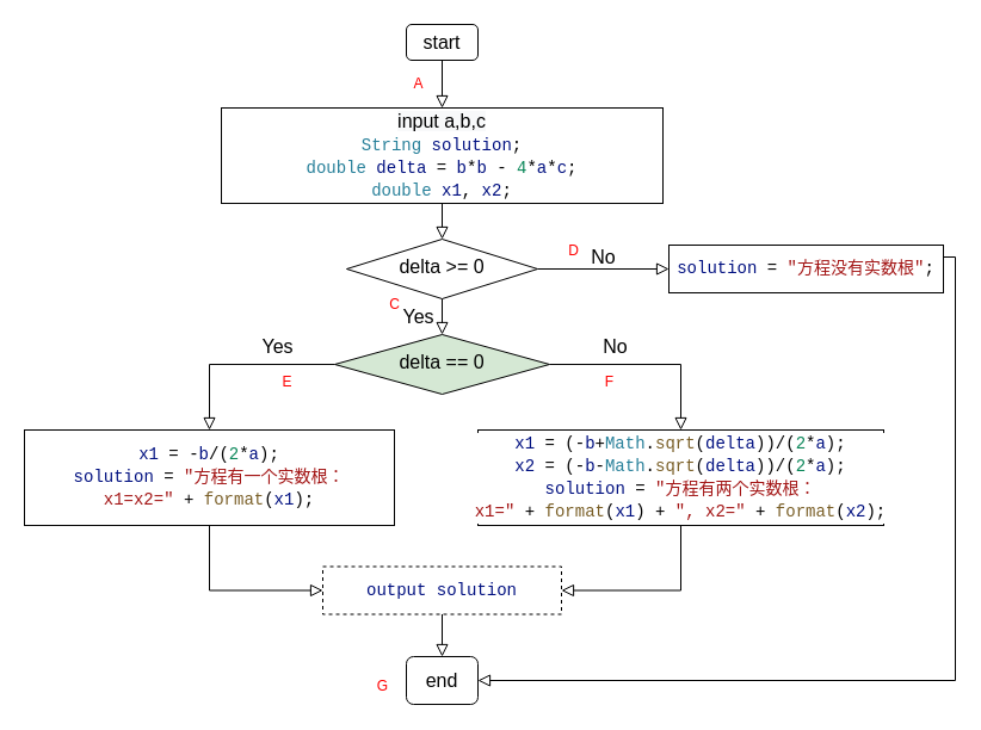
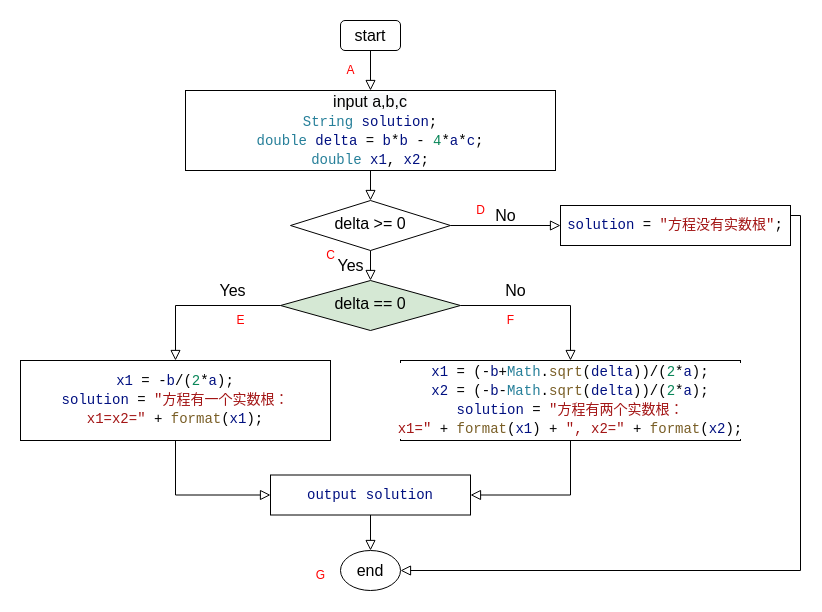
  <mxCell id="0" />
  <mxCell id="1" parent="0" />
  <mxCell id="2" value="start" style="rounded=1;whiteSpace=wrap;html=1;fontSize=16;glass=0;strokeWidth=1;shadow=0;" parent="1" vertex="1"><mxGeometry x="340" y="20" width="60" height="30" as="geometry" /></mxCell>
  <mxCell id="3" value="Yes" style="rounded=0;html=1;jettySize=auto;orthogonalLoop=1;fontSize=16;endArrow=block;endFill=0;endSize=8;strokeWidth=1;shadow=0;labelBackgroundColor=none;edgeStyle=orthogonalEdgeStyle;" parent="1" source="5" target="9" edge="1"><mxGeometry y="20" relative="1" as="geometry"><mxPoint as="offset" /></mxGeometry></mxCell>
  <mxCell id="4" value="No" style="edgeStyle=orthogonalEdgeStyle;rounded=0;html=1;jettySize=auto;orthogonalLoop=1;fontSize=16;endArrow=block;endFill=0;endSize=8;strokeWidth=1;shadow=0;labelBackgroundColor=none;" parent="1" source="5" target="6" edge="1"><mxGeometry y="10" relative="1" as="geometry"><mxPoint as="offset" /></mxGeometry></mxCell>
  <mxCell id="5" value="delta &amp;gt;= 0" style="rhombus;whiteSpace=wrap;html=1;shadow=0;fontFamily=Helvetica;fontSize=16;align=center;strokeWidth=1;spacing=6;spacingTop=-4;" parent="1" vertex="1"><mxGeometry x="290" y="200" width="160" height="50" as="geometry" /></mxCell>
  <mxCell id="6" value="&lt;div style=&quot;background-color: rgb(255 , 255 , 255) ; font-family: &amp;#34;consolas&amp;#34; , &amp;#34;courier new&amp;#34; , monospace ; font-size: 14px ; line-height: 19px&quot;&gt;&lt;span style=&quot;color: #001080&quot;&gt;solution&lt;/span&gt;&amp;nbsp;=&amp;nbsp;&lt;span style=&quot;color: #a31515&quot;&gt;&quot;方程没有实数根&quot;&lt;/span&gt;;&lt;/div&gt;" style="rounded=0;whiteSpace=wrap;html=1;fontSize=16;glass=0;strokeWidth=1;shadow=0;" parent="1" vertex="1"><mxGeometry x="560" y="205" width="230" height="40" as="geometry" /></mxCell>
  <mxCell id="7" value="No" style="rounded=0;html=1;jettySize=auto;orthogonalLoop=1;fontSize=16;endArrow=block;endFill=0;endSize=8;strokeWidth=1;shadow=0;labelBackgroundColor=none;edgeStyle=orthogonalEdgeStyle;entryX=0.5;entryY=0;entryDx=0;entryDy=0;exitX=1;exitY=0.5;exitDx=0;exitDy=0;" parent="1" source="9" target="10" edge="1"><mxGeometry x="-0.33" y="15" relative="1" as="geometry"><mxPoint as="offset" /><mxPoint x="520" y="305" as="targetPoint" /></mxGeometry></mxCell>
  <mxCell id="8" value="Yes&lt;br&gt;" style="edgeStyle=orthogonalEdgeStyle;rounded=0;html=1;jettySize=auto;orthogonalLoop=1;fontSize=16;endArrow=block;endFill=0;endSize=8;strokeWidth=1;shadow=0;labelBackgroundColor=none;exitX=0;exitY=0.5;exitDx=0;exitDy=0;" parent="1" source="9" target="11" edge="1"><mxGeometry x="-0.394" y="-15" relative="1" as="geometry"><mxPoint as="offset" /></mxGeometry></mxCell>
  <mxCell id="9" value="delta == 0" style="rhombus;whiteSpace=wrap;html=1;shadow=0;fontFamily=Helvetica;fontSize=16;align=center;strokeWidth=1;spacing=6;spacingTop=-4;fillColor=#d5e8d4;" parent="1" vertex="1"><mxGeometry x="280" y="280" width="180" height="50" as="geometry" /></mxCell>
  <mxCell id="10" value="&lt;div style=&quot;background-color: rgb(255 , 255 , 255) ; font-family: &amp;#34;consolas&amp;#34; , &amp;#34;courier new&amp;#34; , monospace ; font-size: 14px ; line-height: 19px&quot;&gt;&lt;div style=&quot;font-family: &amp;#34;consolas&amp;#34; , &amp;#34;courier new&amp;#34; , monospace ; line-height: 19px&quot;&gt;&lt;span style=&quot;color: #001080&quot;&gt;x1&lt;/span&gt;&amp;nbsp;=&amp;nbsp;(-&lt;span style=&quot;color: #001080&quot;&gt;b&lt;/span&gt;+&lt;span style=&quot;color: #267f99&quot;&gt;Math&lt;/span&gt;.&lt;span style=&quot;color: #795e26&quot;&gt;sqrt&lt;/span&gt;(&lt;span style=&quot;color: #001080&quot;&gt;delta&lt;/span&gt;))/(&lt;span style=&quot;color: #098658&quot;&gt;2&lt;/span&gt;*&lt;span style=&quot;color: #001080&quot;&gt;a&lt;/span&gt;);&lt;/div&gt;&lt;div style=&quot;font-family: &amp;#34;consolas&amp;#34; , &amp;#34;courier new&amp;#34; , monospace ; line-height: 19px&quot;&gt;&lt;div style=&quot;font-family: &amp;#34;consolas&amp;#34; , &amp;#34;courier new&amp;#34; , monospace ; line-height: 19px&quot;&gt;&lt;span style=&quot;color: #001080&quot;&gt;x2&lt;/span&gt;&amp;nbsp;=&amp;nbsp;(-&lt;span style=&quot;color: #001080&quot;&gt;b&lt;/span&gt;-&lt;span style=&quot;color: #267f99&quot;&gt;Math&lt;/span&gt;.&lt;span style=&quot;color: #795e26&quot;&gt;sqrt&lt;/span&gt;(&lt;span style=&quot;color: #001080&quot;&gt;delta&lt;/span&gt;))/(&lt;span style=&quot;color: #098658&quot;&gt;2&lt;/span&gt;*&lt;span style=&quot;color: #001080&quot;&gt;a&lt;/span&gt;);&lt;/div&gt;&lt;div style=&quot;font-family: &amp;#34;consolas&amp;#34; , &amp;#34;courier new&amp;#34; , monospace ; line-height: 19px&quot;&gt;&lt;div style=&quot;font-family: &amp;#34;consolas&amp;#34; , &amp;#34;courier new&amp;#34; , monospace ; line-height: 19px&quot;&gt;&lt;span style=&quot;color: #001080&quot;&gt;solution&lt;/span&gt;&amp;nbsp;=&amp;nbsp;&lt;span style=&quot;color: #a31515&quot;&gt;&quot;方程有两个实数根：x1=&quot;&lt;/span&gt;&amp;nbsp;+&amp;nbsp;&lt;span style=&quot;color: #795e26&quot;&gt;format&lt;/span&gt;(&lt;span style=&quot;color: #001080&quot;&gt;x1&lt;/span&gt;)&amp;nbsp;+&amp;nbsp;&lt;span style=&quot;color: #a31515&quot;&gt;&quot;,&amp;nbsp;x2=&quot;&lt;/span&gt;&amp;nbsp;+&amp;nbsp;&lt;span style=&quot;color: #795e26&quot;&gt;format&lt;/span&gt;(&lt;span style=&quot;color: #001080&quot;&gt;x2&lt;/span&gt;);&lt;/div&gt;&lt;/div&gt;&lt;/div&gt;&lt;/div&gt;" style="rounded=0;whiteSpace=wrap;html=1;fontSize=16;glass=0;strokeWidth=1;shadow=0;" parent="1" vertex="1"><mxGeometry x="400" y="360" width="340" height="80" as="geometry" /></mxCell>
  <mxCell id="11" value="&lt;div style=&quot;background-color: rgb(255 , 255 , 255) ; font-family: &amp;#34;consolas&amp;#34; , &amp;#34;courier new&amp;#34; , monospace ; font-size: 14px ; line-height: 19px&quot;&gt;&lt;div style=&quot;font-family: &amp;#34;consolas&amp;#34; , &amp;#34;courier new&amp;#34; , monospace ; line-height: 19px&quot;&gt;&lt;div&gt;&lt;span style=&quot;color: #001080&quot;&gt;x1&lt;/span&gt;&amp;nbsp;=&amp;nbsp;-&lt;span style=&quot;color: #001080&quot;&gt;b&lt;/span&gt;/(&lt;span style=&quot;color: #098658&quot;&gt;2&lt;/span&gt;*&lt;span style=&quot;color: #001080&quot;&gt;a&lt;/span&gt;);&lt;/div&gt;&lt;div&gt;&lt;span style=&quot;color: rgb(0 , 16 , 128)&quot;&gt;solution&lt;/span&gt;&amp;nbsp;=&amp;nbsp;&lt;span style=&quot;color: rgb(163 , 21 , 21)&quot;&gt;&quot;方程有一个实数根：x1=x2=&quot;&lt;/span&gt;&amp;nbsp;+&amp;nbsp;&lt;span style=&quot;color: rgb(121 , 94 , 38)&quot;&gt;format&lt;/span&gt;(&lt;span style=&quot;color: rgb(0 , 16 , 128)&quot;&gt;x1&lt;/span&gt;);&lt;/div&gt;&lt;/div&gt;&lt;/div&gt;" style="rounded=0;whiteSpace=wrap;html=1;fontSize=16;glass=0;strokeWidth=1;shadow=0;" parent="1" vertex="1"><mxGeometry x="20" y="360" width="310" height="80" as="geometry" /></mxCell>
- <mxCell id="12" value="&lt;div style=&quot;background-color: rgb(255 , 255 , 255) ; font-family: &amp;#34;consolas&amp;#34; , &amp;#34;courier new&amp;#34; , monospace ; font-size: 14px ; line-height: 19px&quot;&gt;&lt;font color=&quot;#001080&quot;&gt;output solution&lt;/font&gt;&lt;/div&gt;" style="rounded=0;whiteSpace=wrap;html=1;fontSize=16;glass=0;strokeWidth=1;shadow=0;dashed=1;" parent="1" vertex="1"><mxGeometry x="270" y="474.5" width="200" height="40" as="geometry" /></mxCell>
+ <mxCell id="12" value="&lt;div style=&quot;background-color: rgb(255 , 255 , 255) ; font-family: &amp;#34;consolas&amp;#34; , &amp;#34;courier new&amp;#34; , monospace ; font-size: 14px ; line-height: 19px&quot;&gt;&lt;font color=&quot;#001080&quot;&gt;output solution&lt;/font&gt;&lt;/div&gt;" style="rounded=0;whiteSpace=wrap;html=1;fontSize=16;glass=0;strokeWidth=1;shadow=0;" parent="1" vertex="1"><mxGeometry x="270" y="474.5" width="200" height="40" as="geometry" /></mxCell>
  <mxCell id="13" value="" style="rounded=0;html=1;jettySize=auto;orthogonalLoop=1;fontSize=16;endArrow=block;endFill=0;endSize=8;strokeWidth=1;shadow=0;labelBackgroundColor=none;edgeStyle=orthogonalEdgeStyle;exitX=0.5;exitY=1;exitDx=0;exitDy=0;entryX=0.5;entryY=0;entryDx=0;entryDy=0;" parent="1" source="2" target="16" edge="1"><mxGeometry y="20" relative="1" as="geometry"><mxPoint as="offset" /><mxPoint x="380" y="70" as="sourcePoint" /><mxPoint x="370" y="30" as="targetPoint" /></mxGeometry></mxCell>
  <mxCell id="14" value="" style="rounded=0;html=1;jettySize=auto;orthogonalLoop=1;fontSize=16;endArrow=block;endFill=0;endSize=8;strokeWidth=1;shadow=0;labelBackgroundColor=none;edgeStyle=orthogonalEdgeStyle;exitX=0.5;exitY=1;exitDx=0;exitDy=0;entryX=1;entryY=0.5;entryDx=0;entryDy=0;" parent="1" source="10" target="12" edge="1"><mxGeometry y="20" relative="1" as="geometry"><mxPoint as="offset" /><mxPoint x="730" y="350" as="sourcePoint" /><mxPoint x="730" y="565" as="targetPoint" /></mxGeometry></mxCell>
  <mxCell id="15" value="" style="rounded=0;html=1;jettySize=auto;orthogonalLoop=1;fontSize=16;endArrow=block;endFill=0;endSize=8;strokeWidth=1;shadow=0;labelBackgroundColor=none;edgeStyle=orthogonalEdgeStyle;entryX=0;entryY=0.5;entryDx=0;entryDy=0;exitX=0.5;exitY=1;exitDx=0;exitDy=0;" parent="1" source="11" target="12" edge="1"><mxGeometry y="20" relative="1" as="geometry"><mxPoint as="offset" /><mxPoint x="740" y="360" as="sourcePoint" /><mxPoint x="740" y="575" as="targetPoint" /></mxGeometry></mxCell>
  <mxCell id="16" value="&lt;div style=&quot;background-color: rgb(255 , 255 , 255) ; font-family: &amp;#34;consolas&amp;#34; , &amp;#34;courier new&amp;#34; , monospace ; font-size: 14px ; line-height: 19px&quot;&gt;&lt;div style=&quot;font-family: &amp;#34;consolas&amp;#34; , &amp;#34;courier new&amp;#34; , monospace ; line-height: 19px&quot;&gt;&lt;div&gt;&lt;span style=&quot;font-family: &amp;#34;helvetica&amp;#34; ; font-size: 16px ; background-color: rgb(248 , 249 , 250)&quot;&gt;input a,b,c&lt;/span&gt;&lt;span style=&quot;color: #267f99&quot;&gt;&lt;br&gt;&lt;/span&gt;&lt;/div&gt;&lt;div&gt;&lt;span style=&quot;color: #267f99&quot;&gt;String&lt;/span&gt;&amp;nbsp;&lt;span style=&quot;color: #001080&quot;&gt;solution&lt;/span&gt;;&lt;/div&gt;&lt;div&gt;&lt;span style=&quot;color: rgb(38 , 127 , 153)&quot;&gt;double&lt;/span&gt;&amp;nbsp;&lt;span style=&quot;color: rgb(0 , 16 , 128)&quot;&gt;delta&lt;/span&gt;&amp;nbsp;=&amp;nbsp;&lt;span style=&quot;color: rgb(0 , 16 , 128)&quot;&gt;b&lt;/span&gt;*&lt;span style=&quot;color: rgb(0 , 16 , 128)&quot;&gt;b&lt;/span&gt;&amp;nbsp;-&amp;nbsp;&lt;span style=&quot;color: rgb(9 , 134 , 88)&quot;&gt;4&lt;/span&gt;*&lt;span style=&quot;color: rgb(0 , 16 , 128)&quot;&gt;a&lt;/span&gt;*&lt;span style=&quot;color: rgb(0 , 16 , 128)&quot;&gt;c&lt;/span&gt;;&lt;/div&gt;&lt;div&gt;&lt;span style=&quot;color: rgb(38 , 127 , 153)&quot;&gt;double&lt;/span&gt;&amp;nbsp;&lt;span style=&quot;color: rgb(0 , 16 , 128)&quot;&gt;x1&lt;/span&gt;,&amp;nbsp;&lt;span style=&quot;color: rgb(0 , 16 , 128)&quot;&gt;x2&lt;/span&gt;;&lt;/div&gt;&lt;/div&gt;&lt;/div&gt;" style="rounded=0;whiteSpace=wrap;html=1;fontSize=16;glass=0;strokeWidth=1;shadow=0;" parent="1" vertex="1"><mxGeometry x="185" y="90" width="370" height="80" as="geometry" /></mxCell>
  <mxCell id="17" value="" style="rounded=0;html=1;jettySize=auto;orthogonalLoop=1;fontSize=16;endArrow=block;endFill=0;endSize=8;strokeWidth=1;shadow=0;labelBackgroundColor=none;edgeStyle=orthogonalEdgeStyle;entryX=0.5;entryY=0;entryDx=0;entryDy=0;exitX=0.5;exitY=1;exitDx=0;exitDy=0;" parent="1" source="16" target="5" edge="1"><mxGeometry y="20" relative="1" as="geometry"><mxPoint as="offset" /><mxPoint x="380" y="80" as="sourcePoint" /><mxPoint x="380" y="120" as="targetPoint" /></mxGeometry></mxCell>
- <mxCell id="18" value="end" style="rounded=1;whiteSpace=wrap;html=1;fontSize=16;glass=0;strokeWidth=1;shadow=0;" parent="1" vertex="1"><mxGeometry x="340" y="550" width="60" height="40" as="geometry" /></mxCell>
+ <mxCell id="18" value="end" style="ellipse;whiteSpace=wrap;html=1;fontSize=16;glass=0;strokeWidth=1;shadow=0;" parent="1" vertex="1"><mxGeometry x="340" y="550" width="60" height="40" as="geometry" /></mxCell>
  <mxCell id="19" value="" style="rounded=0;html=1;jettySize=auto;orthogonalLoop=1;fontSize=16;endArrow=block;endFill=0;endSize=8;strokeWidth=1;shadow=0;labelBackgroundColor=none;edgeStyle=orthogonalEdgeStyle;entryX=0.5;entryY=0;entryDx=0;entryDy=0;exitX=0.5;exitY=1;exitDx=0;exitDy=0;" parent="1" source="12" target="18" edge="1"><mxGeometry y="20" relative="1" as="geometry"><mxPoint as="offset" /><mxPoint x="340" y="840" as="sourcePoint" /><mxPoint x="390" y="1400" as="targetPoint" /></mxGeometry></mxCell>
  <mxCell id="20" value="" style="rounded=0;html=1;jettySize=auto;orthogonalLoop=1;fontSize=16;endArrow=block;endFill=0;endSize=8;strokeWidth=1;shadow=0;labelBackgroundColor=none;edgeStyle=orthogonalEdgeStyle;exitX=1;exitY=0.5;exitDx=0;exitDy=0;entryX=1;entryY=0.5;entryDx=0;entryDy=0;" parent="1" source="6" target="18" edge="1"><mxGeometry y="20" relative="1" as="geometry"><mxPoint as="offset" /><mxPoint x="780" y="120" as="sourcePoint" /><mxPoint x="530" y="964.286" as="targetPoint" /><Array as="points"><mxPoint x="800" y="215" /><mxPoint x="800" y="570" /></Array></mxGeometry></mxCell>
  <mxCell id="21" value="&lt;font color=&quot;#ff0000&quot;&gt;A&lt;/font&gt;" style="text;html=1;align=center;verticalAlign=middle;resizable=0;points=[];autosize=1;strokeColor=none;" vertex="1" parent="1"><mxGeometry x="340" y="60" width="20" height="20" as="geometry" /></mxCell>
  <mxCell id="22" value="&lt;font color=&quot;#ff0000&quot;&gt;C&lt;/font&gt;" style="text;html=1;align=center;verticalAlign=middle;resizable=0;points=[];autosize=1;strokeColor=none;" vertex="1" parent="1"><mxGeometry x="320" y="245" width="20" height="20" as="geometry" /></mxCell>
  <mxCell id="23" value="&lt;font color=&quot;#ff0000&quot;&gt;D&lt;/font&gt;" style="text;html=1;align=center;verticalAlign=middle;resizable=0;points=[];autosize=1;strokeColor=none;" vertex="1" parent="1"><mxGeometry x="470" y="200" width="20" height="20" as="geometry" /></mxCell>
  <mxCell id="24" value="&lt;font color=&quot;#ff0000&quot;&gt;E&lt;/font&gt;" style="text;html=1;align=center;verticalAlign=middle;resizable=0;points=[];autosize=1;strokeColor=none;" vertex="1" parent="1"><mxGeometry x="230" y="310" width="20" height="20" as="geometry" /></mxCell>
  <mxCell id="25" value="&lt;font color=&quot;#ff0000&quot;&gt;F&lt;/font&gt;" style="text;html=1;align=center;verticalAlign=middle;resizable=0;points=[];autosize=1;strokeColor=none;" vertex="1" parent="1"><mxGeometry x="500" y="310" width="20" height="20" as="geometry" /></mxCell>
  <mxCell id="26" value="&lt;font color=&quot;#ff0000&quot;&gt;G&lt;/font&gt;" style="text;html=1;align=center;verticalAlign=middle;resizable=0;points=[];autosize=1;strokeColor=none;" vertex="1" parent="1"><mxGeometry x="310" y="564.5" width="20" height="20" as="geometry" /></mxCell>
